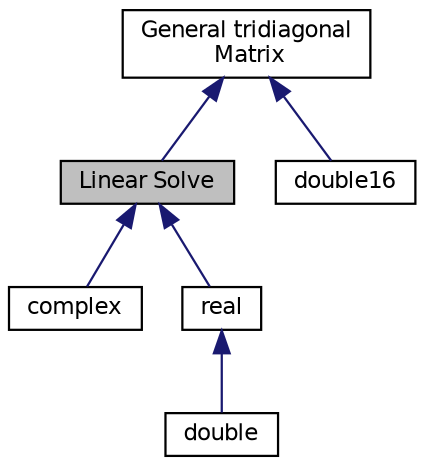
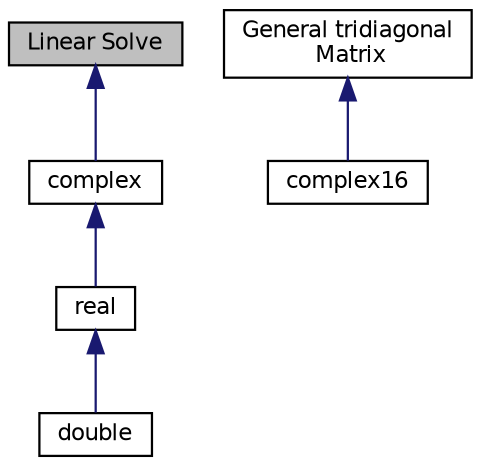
  digraph {
    rankdir=TB
    node [color=black fillcolor=white fontname=Helvetica fontsize=10 shape=record style=filled]
    edge [color=midnightblue dir=back fontname=Helvetica fontsize=10 labelfontname=Helvetica labelfontsize=10 shape=plaintext style=solid]
    n1 [fillcolor=grey75 fontcolor=black height=0.2 label="Linear Solve" width=0.4]
    n2 [height=0.2 label=complex width=0.4]
    n3 [height=0.2 label=real width=0.4]
    n4 [height=0.2 label=double width=0.4]
-   n5 [height=0.2 label=double16 width=0.4]
+   n5 [height=0.2 label=complex16 width=0.4]
    n6 [height=0.2 label="General tridiagonal\l Matrix" width=0.4]
    n1 -> n2
-   n1 -> n3
+   n2 -> n3
    n3 -> n4
-   n6 -> n1
    n6 -> n5
  }
